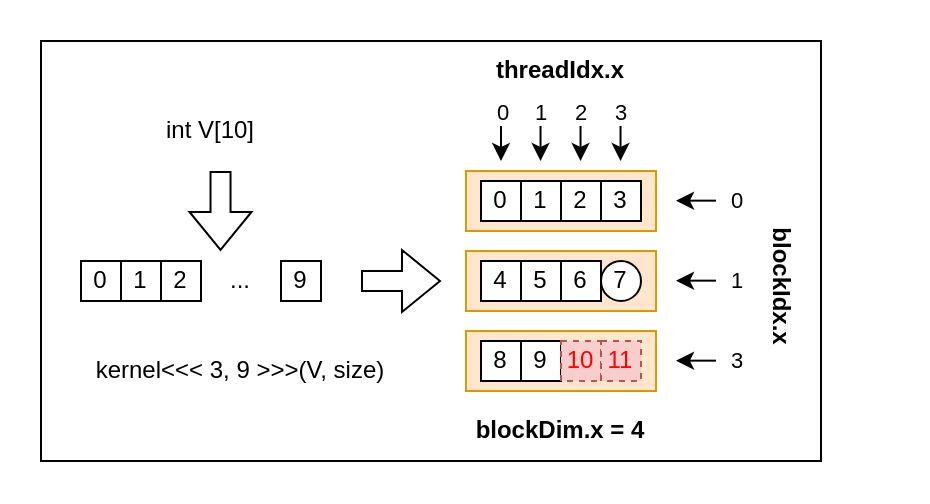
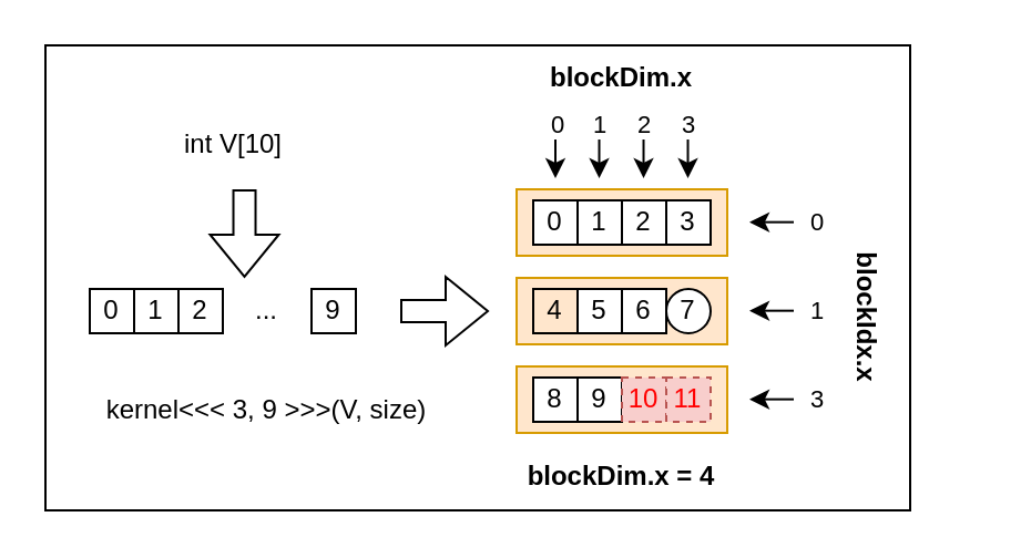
  <mxCell id="0" />
  <mxCell id="1" parent="0" />
  <mxCell id="2" value="" style="rounded=0;whiteSpace=wrap;html=1;" vertex="1" parent="1"><mxGeometry x="20" y="20" width="390" height="210" as="geometry" /></mxCell>
  <mxCell id="3" value="" style="rounded=0;whiteSpace=wrap;html=1;fillColor=#ffe6cc;strokeColor=#d79b00;" vertex="1" parent="1"><mxGeometry x="232.5" y="85" width="95" height="30" as="geometry" /></mxCell>
  <mxCell id="4" value="" style="rounded=0;whiteSpace=wrap;html=1;fillColor=#ffe6cc;strokeColor=#d79b00;" vertex="1" parent="1"><mxGeometry x="232.5" y="125" width="95" height="30" as="geometry" /></mxCell>
  <mxCell id="5" value="" style="rounded=0;whiteSpace=wrap;html=1;fillColor=#ffe6cc;strokeColor=#d79b00;" vertex="1" parent="1"><mxGeometry x="232.5" y="165" width="95" height="30" as="geometry" /></mxCell>
  <mxCell id="6" value="1" style="rounded=0;whiteSpace=wrap;html=1;" parent="1" vertex="1"><mxGeometry x="60" y="130" width="20" height="20" as="geometry" /></mxCell>
  <mxCell id="7" value="0" style="rounded=0;whiteSpace=wrap;html=1;" parent="1" vertex="1"><mxGeometry x="40" y="130" width="20" height="20" as="geometry" /></mxCell>
  <mxCell id="8" value="2" style="rounded=0;whiteSpace=wrap;html=1;" parent="1" vertex="1"><mxGeometry x="80" y="130" width="20" height="20" as="geometry" /></mxCell>
  <mxCell id="9" value="..." style="text;html=1;align=center;verticalAlign=middle;whiteSpace=wrap;rounded=0;" parent="1" vertex="1"><mxGeometry x="100" y="130" width="40" height="20" as="geometry" /></mxCell>
  <mxCell id="10" value="9" style="rounded=0;whiteSpace=wrap;html=1;" parent="1" vertex="1"><mxGeometry x="140" y="130" width="20" height="20" as="geometry" /></mxCell>
  <mxCell id="11" value="" style="shape=flexArrow;endArrow=classic;html=1;rounded=0;" parent="1" edge="1"><mxGeometry width="50" height="50" relative="1" as="geometry"><mxPoint x="180" y="140" as="sourcePoint" /><mxPoint x="220" y="140" as="targetPoint" /></mxGeometry></mxCell>
  <mxCell id="12" value="1" style="rounded=0;whiteSpace=wrap;html=1;" parent="1" vertex="1"><mxGeometry x="260" y="90" width="20" height="20" as="geometry" /></mxCell>
  <mxCell id="13" value="0" style="rounded=0;whiteSpace=wrap;html=1;" parent="1" vertex="1"><mxGeometry x="240" y="90" width="20" height="20" as="geometry" /></mxCell>
  <mxCell id="14" value="2" style="rounded=0;whiteSpace=wrap;html=1;" parent="1" vertex="1"><mxGeometry x="280" y="90" width="20" height="20" as="geometry" /></mxCell>
  <mxCell id="15" value="3" style="rounded=0;whiteSpace=wrap;html=1;" parent="1" vertex="1"><mxGeometry x="300" y="90" width="20" height="20" as="geometry" /></mxCell>
  <mxCell id="16" value="5" style="rounded=0;whiteSpace=wrap;html=1;" parent="1" vertex="1"><mxGeometry x="260" y="130" width="20" height="20" as="geometry" /></mxCell>
- <mxCell id="17" value="4" style="rounded=0;whiteSpace=wrap;html=1;" parent="1" vertex="1"><mxGeometry x="240" y="130" width="20" height="20" as="geometry" /></mxCell>
+ <mxCell id="17" value="4" style="rounded=0;whiteSpace=wrap;html=1;fillColor=#ffe6cc;" parent="1" vertex="1"><mxGeometry x="240" y="130" width="20" height="20" as="geometry" /></mxCell>
  <mxCell id="18" value="6" style="rounded=0;whiteSpace=wrap;html=1;" parent="1" vertex="1"><mxGeometry x="280" y="130" width="20" height="20" as="geometry" /></mxCell>
  <mxCell id="19" value="7" style="ellipse;whiteSpace=wrap;html=1;" parent="1" vertex="1"><mxGeometry x="300" y="130" width="20" height="20" as="geometry" /></mxCell>
  <mxCell id="20" value="9" style="rounded=0;whiteSpace=wrap;html=1;" parent="1" vertex="1"><mxGeometry x="260" y="170" width="20" height="20" as="geometry" /></mxCell>
  <mxCell id="21" value="8" style="rounded=0;whiteSpace=wrap;html=1;" parent="1" vertex="1"><mxGeometry x="240" y="170" width="20" height="20" as="geometry" /></mxCell>
  <mxCell id="22" value="&lt;font color=&quot;#ff0000&quot;&gt;10&lt;/font&gt;" style="rounded=0;whiteSpace=wrap;html=1;fillColor=#f8cecc;strokeColor=#b85450;dashed=1;" parent="1" vertex="1"><mxGeometry x="280" y="170" width="20" height="20" as="geometry" /></mxCell>
  <mxCell id="23" value="11" style="rounded=0;whiteSpace=wrap;html=1;fillColor=#f8cecc;strokeColor=#b85450;fontColor=#ff0000;dashed=1;" parent="1" vertex="1"><mxGeometry x="300" y="170" width="20" height="20" as="geometry" /></mxCell>
- <mxCell id="24" value="&lt;b&gt;threadIdx.x&lt;/b&gt;" style="text;html=1;align=center;verticalAlign=middle;whiteSpace=wrap;rounded=0;" parent="1" vertex="1"><mxGeometry x="240" y="20" width="80" height="30" as="geometry" /></mxCell>
+ <mxCell id="24" value="&lt;b&gt;blockDim.x&lt;/b&gt;" style="text;html=1;align=center;verticalAlign=middle;whiteSpace=wrap;rounded=0;" parent="1" vertex="1"><mxGeometry x="240" y="20" width="80" height="30" as="geometry" /></mxCell>
  <mxCell id="25" value="" style="endArrow=classic;html=1;rounded=0;" parent="1" edge="1"><mxGeometry width="50" height="50" relative="1" as="geometry"><mxPoint x="250" y="60" as="sourcePoint" /><mxPoint x="250" y="80" as="targetPoint" /></mxGeometry></mxCell>
  <mxCell id="26" value="0" style="edgeLabel;html=1;align=center;verticalAlign=middle;resizable=0;points=[];" parent="25" vertex="1" connectable="0"><mxGeometry x="-0.533" y="1" relative="1" as="geometry"><mxPoint x="-1" y="-10" as="offset" /></mxGeometry></mxCell>
  <mxCell id="27" value="" style="endArrow=classic;html=1;rounded=0;" parent="1" edge="1"><mxGeometry width="50" height="50" relative="1" as="geometry"><mxPoint x="269.76" y="60" as="sourcePoint" /><mxPoint x="269.76" y="80" as="targetPoint" /></mxGeometry></mxCell>
  <mxCell id="28" value="1" style="edgeLabel;html=1;align=center;verticalAlign=middle;resizable=0;points=[];" parent="27" vertex="1" connectable="0"><mxGeometry x="-0.533" y="1" relative="1" as="geometry"><mxPoint x="-1" y="-10" as="offset" /></mxGeometry></mxCell>
  <mxCell id="29" value="" style="endArrow=classic;html=1;rounded=0;" parent="1" edge="1"><mxGeometry width="50" height="50" relative="1" as="geometry"><mxPoint x="289.76" y="60" as="sourcePoint" /><mxPoint x="289.76" y="80" as="targetPoint" /></mxGeometry></mxCell>
  <mxCell id="30" value="2" style="edgeLabel;html=1;align=center;verticalAlign=middle;resizable=0;points=[];" parent="29" vertex="1" connectable="0"><mxGeometry x="-0.533" y="1" relative="1" as="geometry"><mxPoint x="-1" y="-10" as="offset" /></mxGeometry></mxCell>
  <mxCell id="31" value="" style="endArrow=classic;html=1;rounded=0;" parent="1" edge="1"><mxGeometry width="50" height="50" relative="1" as="geometry"><mxPoint x="309.76" y="60" as="sourcePoint" /><mxPoint x="309.76" y="80" as="targetPoint" /></mxGeometry></mxCell>
  <mxCell id="32" value="3" style="edgeLabel;html=1;align=center;verticalAlign=middle;resizable=0;points=[];" parent="31" vertex="1" connectable="0"><mxGeometry x="-0.533" y="1" relative="1" as="geometry"><mxPoint x="-1" y="-10" as="offset" /></mxGeometry></mxCell>
  <mxCell id="33" value="&lt;div align=&quot;center&quot;&gt;&lt;b&gt;blockIdx.x&lt;/b&gt;&lt;/div&gt;" style="text;whiteSpace=wrap;html=1;align=center;rotation=90;" parent="1" vertex="1"><mxGeometry x="337.5" y="127.5" width="105" height="30" as="geometry" /></mxCell>
  <mxCell id="34" value="" style="endArrow=classic;html=1;rounded=0;" parent="1" edge="1"><mxGeometry width="50" height="50" relative="1" as="geometry"><mxPoint x="357.5" y="139.83" as="sourcePoint" /><mxPoint x="337.5" y="139.83" as="targetPoint" /></mxGeometry></mxCell>
  <mxCell id="35" value="1" style="edgeLabel;html=1;align=center;verticalAlign=middle;resizable=0;points=[];" parent="34" vertex="1" connectable="0"><mxGeometry x="-0.533" y="1" relative="1" as="geometry"><mxPoint x="15" y="-1" as="offset" /></mxGeometry></mxCell>
  <mxCell id="36" value="" style="endArrow=classic;html=1;rounded=0;" parent="1" edge="1"><mxGeometry width="50" height="50" relative="1" as="geometry"><mxPoint x="357.5" y="179.83" as="sourcePoint" /><mxPoint x="337.5" y="179.83" as="targetPoint" /></mxGeometry></mxCell>
  <mxCell id="37" value="3" style="edgeLabel;html=1;align=center;verticalAlign=middle;resizable=0;points=[];" parent="36" vertex="1" connectable="0"><mxGeometry x="-0.533" y="1" relative="1" as="geometry"><mxPoint x="15" y="-1" as="offset" /></mxGeometry></mxCell>
  <mxCell id="38" value="&lt;b&gt;blockDim.x = 4&lt;br&gt;&lt;/b&gt;" style="text;html=1;align=center;verticalAlign=middle;whiteSpace=wrap;rounded=0;" parent="1" vertex="1"><mxGeometry x="205" y="200" width="150" height="30" as="geometry" /></mxCell>
  <mxCell id="39" value="kernel&amp;lt;&amp;lt;&amp;lt; 3, 9 &amp;gt;&amp;gt;&amp;gt;(V, size)" style="text;html=1;align=center;verticalAlign=middle;whiteSpace=wrap;rounded=0;" parent="1" vertex="1"><mxGeometry x="40" y="170" width="160" height="30" as="geometry" /></mxCell>
  <mxCell id="40" value="int V[10]" style="text;html=1;align=center;verticalAlign=middle;whiteSpace=wrap;rounded=0;" parent="1" vertex="1"><mxGeometry x="60" y="50" width="90" height="30" as="geometry" /></mxCell>
  <mxCell id="41" value="" style="shape=flexArrow;endArrow=classic;html=1;rounded=0;" parent="1" edge="1"><mxGeometry width="50" height="50" relative="1" as="geometry"><mxPoint x="109.76" y="85" as="sourcePoint" /><mxPoint x="109.76" y="125" as="targetPoint" /></mxGeometry></mxCell>
  <mxCell id="42" value="" style="endArrow=classic;html=1;rounded=0;" edge="1" parent="1"><mxGeometry width="50" height="50" relative="1" as="geometry"><mxPoint x="357.5" y="99.83" as="sourcePoint" /><mxPoint x="337.5" y="99.83" as="targetPoint" /></mxGeometry></mxCell>
  <mxCell id="43" value="0" style="edgeLabel;html=1;align=center;verticalAlign=middle;resizable=0;points=[];" vertex="1" connectable="0" parent="42"><mxGeometry x="-0.533" y="1" relative="1" as="geometry"><mxPoint x="15" y="-1" as="offset" /></mxGeometry></mxCell>
